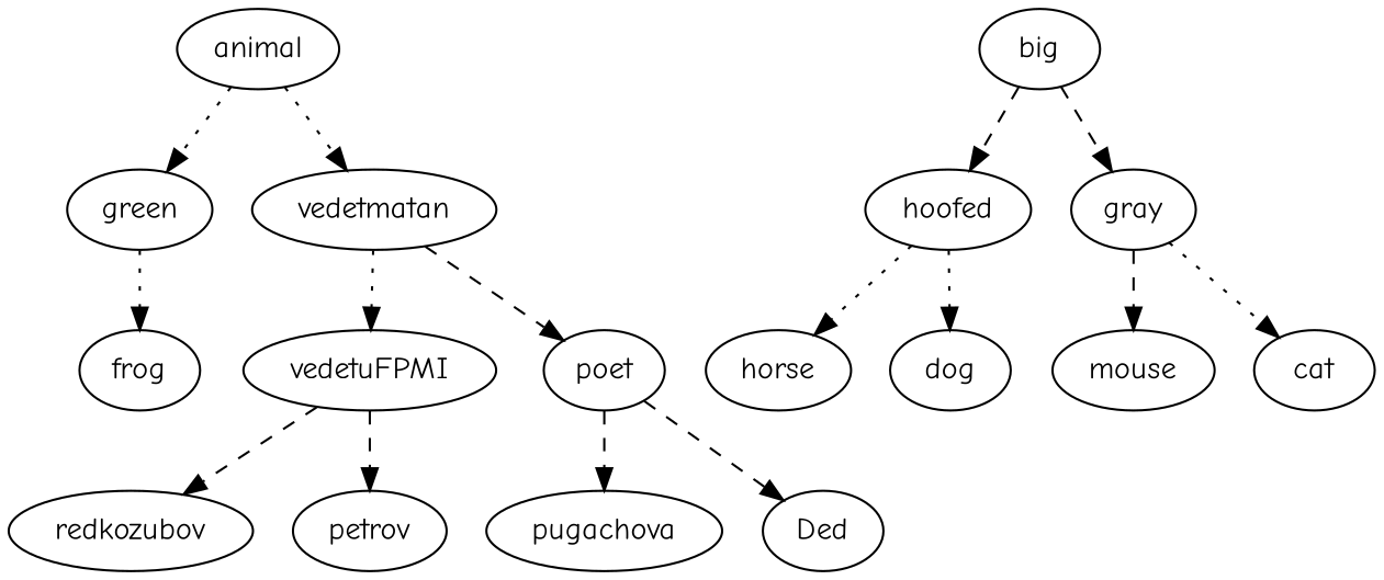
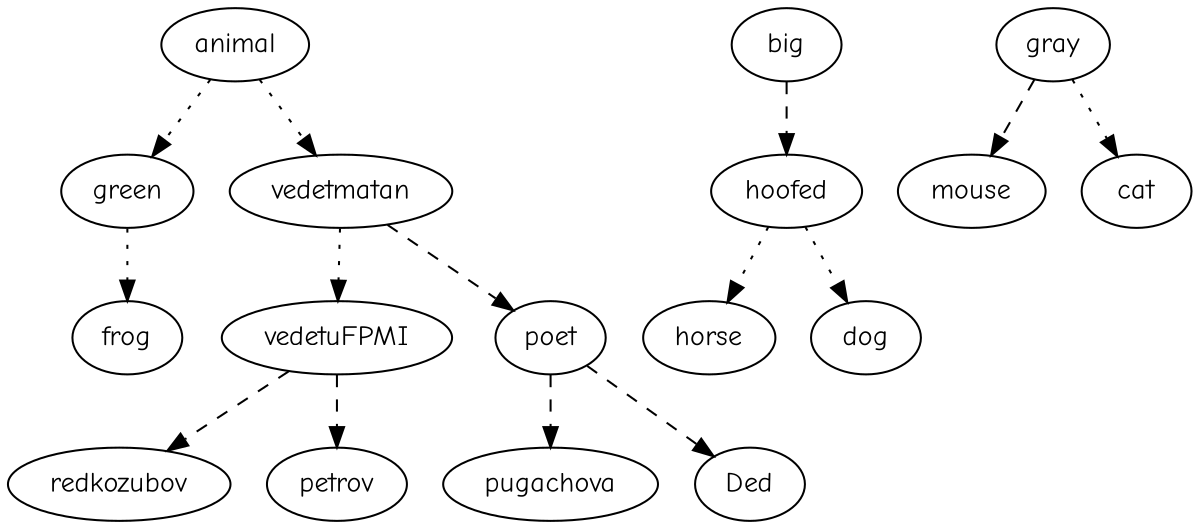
  digraph {
    fontname="Comic Neue"
    node [fontname="Comic Neue"]
    edge [fontname="Comic Neue" style=dashed]
    animal
    green
    vedetmatan
    frog
    vedetuFPMI
    poet
    big
    hoofed
    gray
    horse
    dog
    mouse
    cat
    redkozubov
    petrov
    pugachova
    Ded
    animal -> green [style=dotted]
    animal -> vedetmatan [style=dotted]
    green -> frog [style=dotted]
    vedetmatan -> vedetuFPMI [style=dotted]
    vedetmatan -> poet
    vedetuFPMI -> redkozubov
    vedetuFPMI -> petrov
    poet -> pugachova
    poet -> Ded
    big -> hoofed
-   big -> gray
    hoofed -> horse [style=dotted]
    hoofed -> dog [style=dotted]
    gray -> mouse
    gray -> cat [style=dotted]
  }
